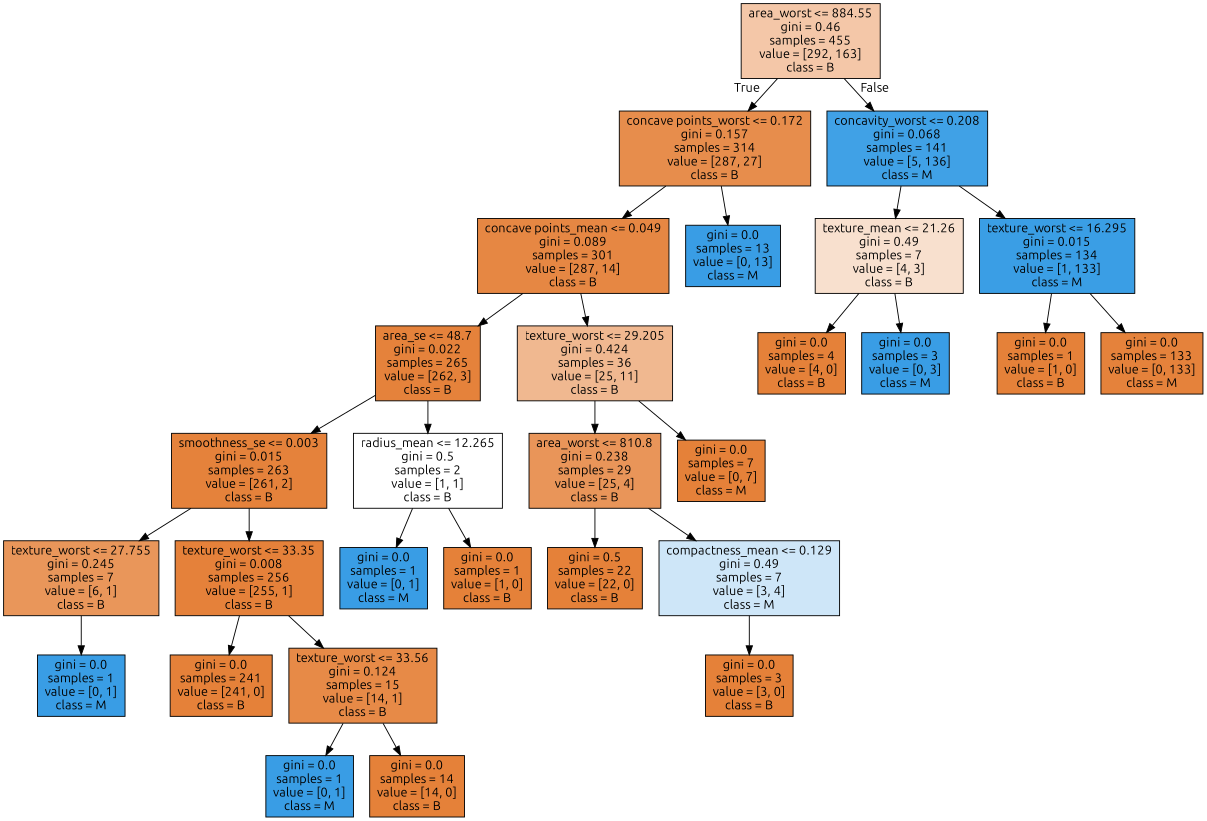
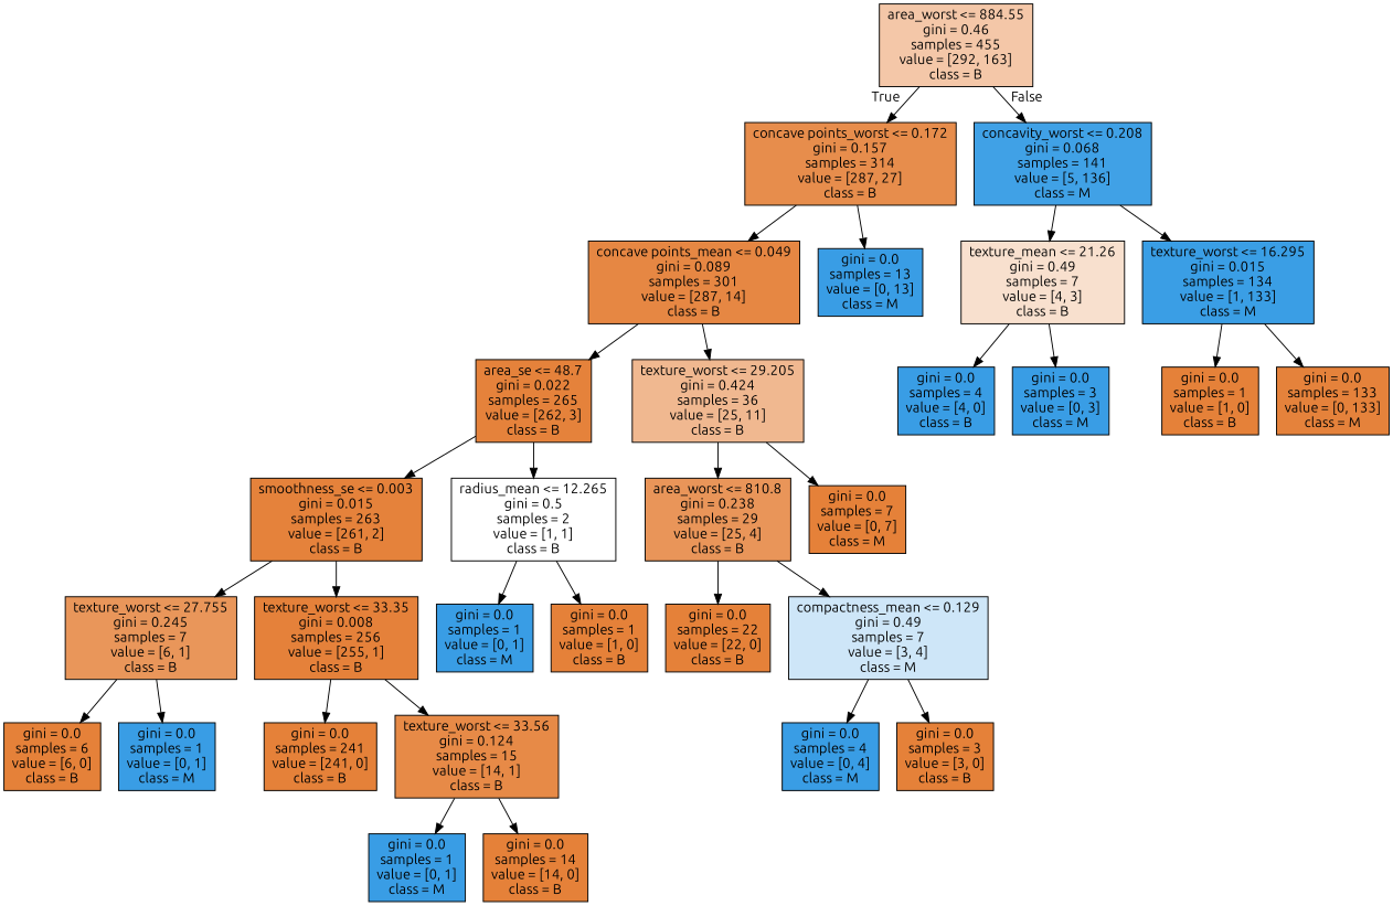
  digraph {
    fontname=Ubuntu
    node [color=black fillcolor="#e58139" fontname=Ubuntu shape=box style=filled]
    edge [fontname=Ubuntu]
    n1 [fillcolor="#f4c7a8" label="area_worst <= 884.55\ngini = 0.46\nsamples = 455\nvalue = [292, 163]\nclass = B"]
    n2 [fillcolor="#e78d4c" label="concave points_worst <= 0.172\ngini = 0.157\nsamples = 314\nvalue = [287, 27]\nclass = B"]
    n3 [fillcolor="#40a1e6" label="concavity_worst <= 0.208\ngini = 0.068\nsamples = 141\nvalue = [5, 136]\nclass = M"]
    n4 [fillcolor="#e68743" label="concave points_mean <= 0.049\ngini = 0.089\nsamples = 301\nvalue = [287, 14]\nclass = B"]
    n5 [fillcolor="#399de5" label="gini = 0.0\nsamples = 13\nvalue = [0, 13]\nclass = M"]
    n6 [fillcolor="#f8e0ce" label="texture_mean <= 21.26\ngini = 0.49\nsamples = 7\nvalue = [4, 3]\nclass = B"]
    n7 [fillcolor="#3a9ee5" label="texture_worst <= 16.295\ngini = 0.015\nsamples = 134\nvalue = [1, 133]\nclass = M"]
    n8 [fillcolor="#e5823b" label="area_se <= 48.7\ngini = 0.022\nsamples = 265\nvalue = [262, 3]\nclass = B"]
    n9 [fillcolor="#f0b890" label="texture_worst <= 29.205\ngini = 0.424\nsamples = 36\nvalue = [25, 11]\nclass = B"]
    n10 [fillcolor="#e5823b" label="smoothness_se <= 0.003\ngini = 0.015\nsamples = 263\nvalue = [261, 2]\nclass = B"]
    n11 [fillcolor="#ffffff" label="radius_mean <= 12.265\ngini = 0.5\nsamples = 2\nvalue = [1, 1]\nclass = B"]
    n12 [fillcolor="#e99559" label="area_worst <= 810.8\ngini = 0.238\nsamples = 29\nvalue = [25, 4]\nclass = B"]
    n13 [label="gini = 0.0\nsamples = 7\nvalue = [0, 7]\nclass = M"]
    n14 [fillcolor="#e9965a" label="texture_worst <= 27.755\ngini = 0.245\nsamples = 7\nvalue = [6, 1]\nclass = B"]
    n15 [fillcolor="#e5813a" label="texture_worst <= 33.35\ngini = 0.008\nsamples = 256\nvalue = [255, 1]\nclass = B"]
    n16 [fillcolor="#399de5" label="gini = 0.0\nsamples = 1\nvalue = [0, 1]\nclass = M"]
    n17 [label="gini = 0.0\nsamples = 1\nvalue = [1, 0]\nclass = B"]
+   n18 [label="gini = 0.0\nsamples = 6\nvalue = [6, 0]\nclass = B"]
    n19 [fillcolor="#399de5" label="gini = 0.0\nsamples = 1\nvalue = [0, 1]\nclass = M"]
    n20 [label="gini = 0.0\nsamples = 241\nvalue = [241, 0]\nclass = B"]
    n21 [fillcolor="#e78a47" label="texture_worst <= 33.56\ngini = 0.124\nsamples = 15\nvalue = [14, 1]\nclass = B"]
    n22 [fillcolor="#399de5" label="gini = 0.0\nsamples = 1\nvalue = [0, 1]\nclass = M"]
    n23 [label="gini = 0.0\nsamples = 14\nvalue = [14, 0]\nclass = B"]
-   n24 [label="gini = 0.5\nsamples = 22\nvalue = [22, 0]\nclass = B"]
+   n24 [label="gini = 0.0\nsamples = 22\nvalue = [22, 0]\nclass = B"]
    n25 [fillcolor="#cee6f8" label="compactness_mean <= 0.129\ngini = 0.49\nsamples = 7\nvalue = [3, 4]\nclass = M"]
+   n26 [fillcolor="#399de5" label="gini = 0.0\nsamples = 4\nvalue = [0, 4]\nclass = M"]
    n27 [label="gini = 0.0\nsamples = 3\nvalue = [3, 0]\nclass = B"]
-   n28 [label="gini = 0.0\nsamples = 4\nvalue = [4, 0]\nclass = B"]
+   n28 [fillcolor="#399de5" label="gini = 0.0\nsamples = 4\nvalue = [4, 0]\nclass = B"]
    n29 [fillcolor="#399de5" label="gini = 0.0\nsamples = 3\nvalue = [0, 3]\nclass = M"]
    n30 [label="gini = 0.0\nsamples = 1\nvalue = [1, 0]\nclass = B"]
    n31 [fillcolor="#e5823b" label="gini = 0.0\nsamples = 133\nvalue = [0, 133]\nclass = M"]
    n1 -> n2 [headlabel=True labelangle=45 labeldistance=2.5]
    n1 -> n3 [headlabel=False labelangle=-45 labeldistance=2.5]
    n2 -> n4
    n2 -> n5
    n3 -> n6
    n3 -> n7
    n4 -> n8
    n4 -> n9
    n6 -> n28
    n6 -> n29
    n7 -> n30
    n7 -> n31
    n8 -> n10
    n8 -> n11
    n9 -> n12
    n9 -> n13
    n10 -> n14
    n10 -> n15
    n11 -> n16
    n11 -> n17
    n12 -> n24
    n12 -> n25
+   n14 -> n18
    n14 -> n19
    n15 -> n20
    n15 -> n21
    n21 -> n22
    n21 -> n23
+   n25 -> n26
    n25 -> n27
  }
